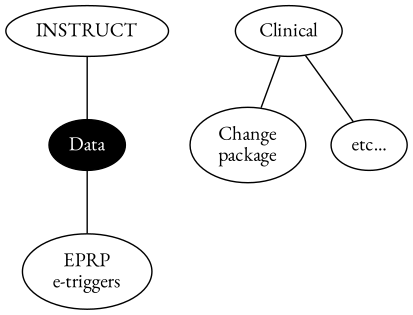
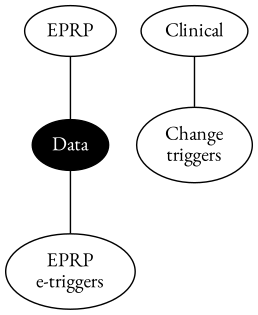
  graph {
    fontname="EB Garamond"
    node [fontname="EB Garamond"]
    edge [fontname="EB Garamond"]
    n1 [color=black fontcolor=white label=Data style=filled]
-   INSTRUCT
-   n3 [label="Change\npackage"]
+   INSTRUCT [label=EPRP]
+   n3 [label="Change\ntriggers"]
    Clinical
-   n5 [label="etc..."]
    n6 [label="EPRP\ne-triggers"]
    n1 -- n6
    INSTRUCT -- n1
    Clinical -- n3
-   Clinical -- n5
  }
